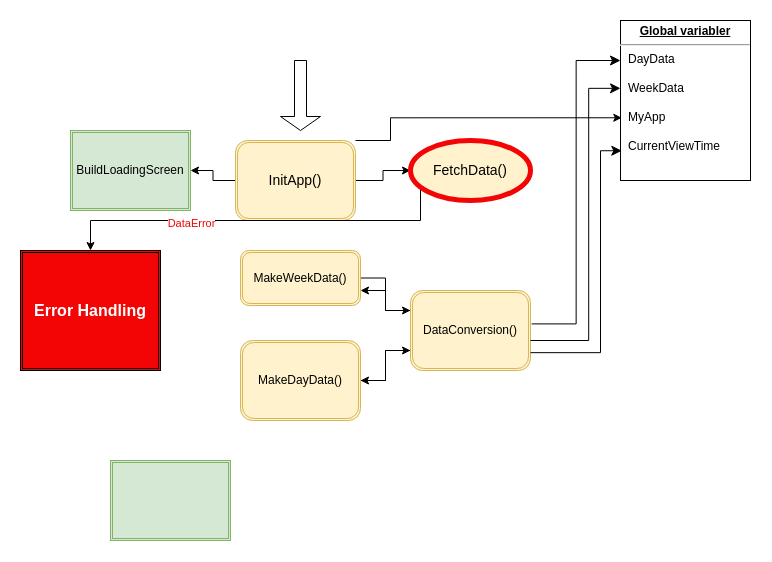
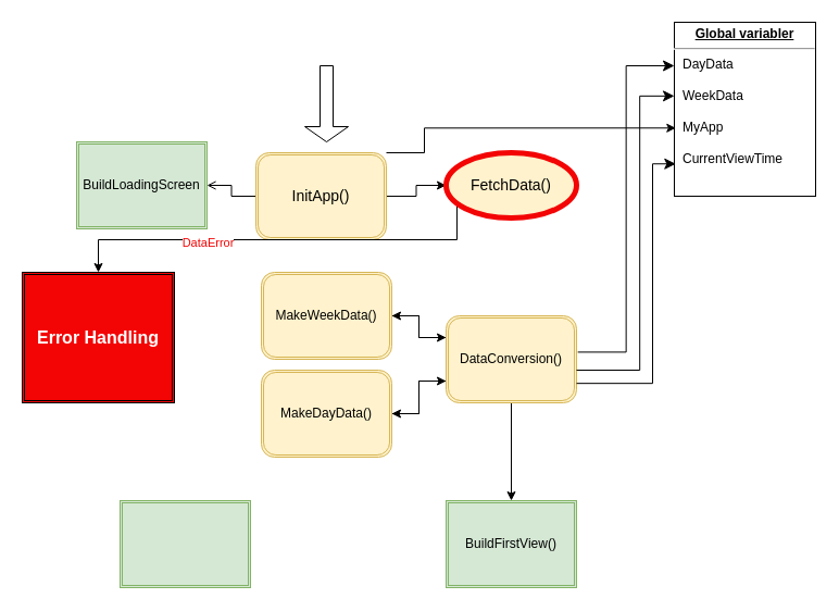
  <mxCell id="0" />
  <mxCell id="1" parent="0" />
  <mxCell id="2" style="edgeStyle=orthogonalEdgeStyle;rounded=0;orthogonalLoop=1;jettySize=auto;html=1;" edge="1" parent="1" source="5" target="23"><mxGeometry relative="1" as="geometry" /></mxCell>
- <mxCell id="3" style="edgeStyle=orthogonalEdgeStyle;rounded=0;orthogonalLoop=1;jettySize=auto;html=1;entryX=1;entryY=0.5;entryDx=0;entryDy=0;" edge="1" parent="1" source="5" target="6"><mxGeometry relative="1" as="geometry" /></mxCell>
+ <mxCell id="3" style="edgeStyle=orthogonalEdgeStyle;rounded=0;orthogonalLoop=1;jettySize=auto;html=1;entryX=1;entryY=0.5;entryDx=0;entryDy=0;endArrow=open;" edge="1" parent="1" source="5" target="6"><mxGeometry relative="1" as="geometry" /></mxCell>
  <mxCell id="4" style="edgeStyle=orthogonalEdgeStyle;rounded=0;orthogonalLoop=1;jettySize=auto;html=1;entryX=0.01;entryY=0.608;entryDx=0;entryDy=0;entryPerimeter=0;" edge="1" parent="1" source="5" target="26"><mxGeometry relative="1" as="geometry"><Array as="points"><mxPoint x="390" y="140" /><mxPoint x="390" y="117" /></Array></mxGeometry></mxCell>
  <mxCell id="5" value="&lt;font style=&quot;font-size: 14px;&quot;&gt;InitApp()&lt;/font&gt;" style="shape=ext;double=1;rounded=1;whiteSpace=wrap;html=1;fillColor=#fff2cc;strokeColor=#d6b656;" vertex="1" parent="1"><mxGeometry x="235" y="140" width="120" height="80" as="geometry" /></mxCell>
  <mxCell id="6" value="BuildLoadingScreen" style="shape=ext;double=1;rounded=0;whiteSpace=wrap;html=1;fillColor=#d5e8d4;strokeColor=#82b366;" vertex="1" parent="1"><mxGeometry x="70" y="130" width="120" height="80" as="geometry" /></mxCell>
  <mxCell id="7" style="edgeStyle=orthogonalEdgeStyle;rounded=0;orthogonalLoop=1;jettySize=auto;html=1;entryX=0;entryY=0.25;entryDx=0;entryDy=0;" edge="1" parent="1" source="8" target="12"><mxGeometry relative="1" as="geometry" /></mxCell>
- <mxCell id="8" value="MakeWeekData()" style="shape=ext;double=1;rounded=1;whiteSpace=wrap;html=1;fillColor=#fff2cc;strokeColor=#d6b656;" vertex="1" parent="1"><mxGeometry x="240" y="250" width="120" height="55" as="geometry" /></mxCell>
+ <mxCell id="8" value="MakeWeekData()" style="shape=ext;double=1;rounded=1;whiteSpace=wrap;html=1;fillColor=#fff2cc;strokeColor=#d6b656;" vertex="1" parent="1"><mxGeometry x="240" y="250" width="120" height="80" as="geometry" /></mxCell>
  <mxCell id="9" style="edgeStyle=orthogonalEdgeStyle;rounded=0;orthogonalLoop=1;jettySize=auto;html=1;entryX=1;entryY=0.5;entryDx=0;entryDy=0;" edge="1" parent="1" source="12" target="14"><mxGeometry relative="1" as="geometry"><Array as="points"><mxPoint x="385" y="350" /><mxPoint x="385" y="380" /></Array></mxGeometry></mxCell>
  <mxCell id="10" style="edgeStyle=orthogonalEdgeStyle;rounded=0;orthogonalLoop=1;jettySize=auto;html=1;" edge="1" parent="1" source="12" target="8"><mxGeometry relative="1" as="geometry"><Array as="points"><mxPoint x="385" y="310" /><mxPoint x="385" y="290" /></Array></mxGeometry></mxCell>
+ <mxCell id="11" style="edgeStyle=orthogonalEdgeStyle;rounded=0;orthogonalLoop=1;jettySize=auto;html=1;" edge="1" parent="1" source="12" target="18"><mxGeometry relative="1" as="geometry" /></mxCell>
  <mxCell id="12" value="DataConversion()" style="shape=ext;double=1;rounded=1;whiteSpace=wrap;html=1;fillColor=#fff2cc;strokeColor=#d6b656;" vertex="1" parent="1"><mxGeometry x="410" y="290" width="120" height="80" as="geometry" /></mxCell>
  <mxCell id="13" style="edgeStyle=orthogonalEdgeStyle;rounded=0;orthogonalLoop=1;jettySize=auto;html=1;entryX=0;entryY=0.75;entryDx=0;entryDy=0;" edge="1" parent="1" source="14" target="12"><mxGeometry relative="1" as="geometry" /></mxCell>
  <mxCell id="14" value="MakeDayData()" style="shape=ext;double=1;rounded=1;whiteSpace=wrap;html=1;fillColor=#fff2cc;strokeColor=#d6b656;" vertex="1" parent="1"><mxGeometry x="240" y="340" width="120" height="80" as="geometry" /></mxCell>
  <mxCell id="15" value="" style="edgeStyle=elbowEdgeStyle;elbow=horizontal;endArrow=classic;html=1;curved=0;rounded=0;endSize=8;startSize=8;exitX=1.015;exitY=0.385;exitDx=0;exitDy=0;exitPerimeter=0;entryX=0;entryY=0.424;entryDx=0;entryDy=0;entryPerimeter=0;" edge="1" parent="1" target="26"><mxGeometry width="50" height="50" relative="1" as="geometry"><mxPoint x="530" y="340" as="sourcePoint" /><mxPoint x="620.5" y="78.72" as="targetPoint" /><Array as="points"><mxPoint x="588.2" y="219.2" /></Array></mxGeometry></mxCell>
  <mxCell id="16" value="" style="edgeStyle=elbowEdgeStyle;elbow=horizontal;endArrow=classic;html=1;curved=0;rounded=0;endSize=8;startSize=8;exitX=1;exitY=0.25;exitDx=0;exitDy=0;" edge="1" parent="1" source="26"><mxGeometry width="50" height="50" relative="1" as="geometry"><mxPoint x="553" y="308" as="sourcePoint" /><mxPoint x="620" y="99" as="targetPoint" /><Array as="points" /></mxGeometry></mxCell>
  <mxCell id="17" value="" style="edgeStyle=elbowEdgeStyle;elbow=horizontal;endArrow=classic;html=1;curved=0;rounded=0;endSize=8;startSize=8;exitX=1;exitY=0.75;exitDx=0;exitDy=0;entryX=0.01;entryY=0.814;entryDx=0;entryDy=0;entryPerimeter=0;" edge="1" parent="1" target="26"><mxGeometry width="50" height="50" relative="1" as="geometry"><mxPoint x="530" y="352.16" as="sourcePoint" /><mxPoint x="620" y="150" as="targetPoint" /><Array as="points"><mxPoint x="600" y="242.16" /></Array></mxGeometry></mxCell>
+ <mxCell id="18" value="BuildFirstView()" style="shape=ext;double=1;rounded=0;whiteSpace=wrap;html=1;fillColor=#d5e8d4;strokeColor=#82b366;" vertex="1" parent="1"><mxGeometry x="410" y="460" width="120" height="80" as="geometry" /></mxCell>
  <mxCell id="19" value="" style="shape=ext;double=1;rounded=0;whiteSpace=wrap;html=1;fillColor=#d5e8d4;strokeColor=#82b366;" vertex="1" parent="1"><mxGeometry x="110" y="460" width="120" height="80" as="geometry" /></mxCell>
  <mxCell id="20" value="&lt;font color=&quot;#ffffff&quot;&gt;&lt;b&gt;&lt;font style=&quot;font-size: 16px;&quot;&gt;Error Handling&lt;/font&gt;&lt;/b&gt;&lt;/font&gt;" style="shape=ext;double=1;rounded=0;whiteSpace=wrap;html=1;fillColor=#f30505;" vertex="1" parent="1"><mxGeometry x="20" y="250" width="140" height="120" as="geometry" /></mxCell>
  <mxCell id="21" style="edgeStyle=orthogonalEdgeStyle;rounded=0;orthogonalLoop=1;jettySize=auto;html=1;" edge="1" parent="1" source="23" target="20"><mxGeometry relative="1" as="geometry"><Array as="points"><mxPoint x="420" y="220" /><mxPoint x="90" y="220" /></Array></mxGeometry></mxCell>
  <mxCell id="22" value="&lt;font color=&quot;#f30505&quot;&gt;DataError&lt;/font&gt;" style="edgeLabel;html=1;align=center;verticalAlign=middle;resizable=0;points=[];" vertex="1" connectable="0" parent="21"><mxGeometry x="0.338" y="2" relative="1" as="geometry"><mxPoint as="offset" /></mxGeometry></mxCell>
  <mxCell id="23" value="&lt;font style=&quot;font-size: 14px;&quot;&gt;FetchData()&lt;/font&gt;" style="ellipse;whiteSpace=wrap;html=1;fillColor=#fff2cc;strokeColor=#F30505;strokeWidth=5;" vertex="1" parent="1"><mxGeometry x="410" y="140" width="120" height="60" as="geometry" /></mxCell>
  <mxCell id="24" value="" style="shape=singleArrow;direction=south;whiteSpace=wrap;html=1;" vertex="1" parent="1"><mxGeometry x="280" y="60" width="40" height="70" as="geometry" /></mxCell>
  <mxCell id="25" value="" style="edgeStyle=elbowEdgeStyle;elbow=horizontal;endArrow=classic;html=1;curved=0;rounded=0;endSize=8;startSize=8;exitX=1;exitY=0.25;exitDx=0;exitDy=0;entryX=-0.005;entryY=0.07;entryDx=0;entryDy=0;entryPerimeter=0;" edge="1" parent="1"><mxGeometry width="50" height="50" relative="1" as="geometry"><mxPoint x="531.15" y="323.4" as="sourcePoint" /><mxPoint x="620" y="60" as="targetPoint" /><Array as="points"><mxPoint x="575.65" y="301.4" /></Array></mxGeometry></mxCell>
  <mxCell id="26" value="&lt;p style=&quot;margin:0px;margin-top:4px;text-align:center;text-decoration:underline;&quot;&gt;&lt;b&gt;Global variabler&lt;br&gt;&lt;/b&gt;&lt;/p&gt;&lt;hr&gt;&lt;p style=&quot;margin:0px;margin-left:8px;&quot;&gt;DayData&lt;/p&gt;&lt;p style=&quot;margin:0px;margin-left:8px;&quot;&gt;&lt;br&gt;&lt;/p&gt;&lt;p style=&quot;margin:0px;margin-left:8px;&quot;&gt;WeekData&lt;/p&gt;&lt;p style=&quot;margin:0px;margin-left:8px;&quot;&gt;&lt;br&gt;&lt;/p&gt;&lt;p style=&quot;margin:0px;margin-left:8px;&quot;&gt;MyApp&lt;/p&gt;&lt;p style=&quot;margin:0px;margin-left:8px;&quot;&gt;&lt;br&gt;&lt;/p&gt;&lt;p style=&quot;margin:0px;margin-left:8px;&quot;&gt;CurrentViewTime&lt;br&gt;&lt;/p&gt;&lt;p style=&quot;margin:0px;margin-left:8px;&quot;&gt;&lt;br&gt;&lt;/p&gt;&lt;p style=&quot;margin:0px;margin-left:8px;&quot;&gt;&lt;br&gt;&lt;/p&gt;&lt;p style=&quot;margin:0px;margin-left:8px;&quot;&gt;&lt;br&gt;&lt;/p&gt;&lt;p style=&quot;margin:0px;margin-left:8px;&quot;&gt;&lt;br&gt;&lt;/p&gt;" style="verticalAlign=top;align=left;overflow=fill;fontSize=12;fontFamily=Helvetica;html=1;whiteSpace=wrap;" vertex="1" parent="1"><mxGeometry x="620" y="20" width="130" height="160" as="geometry" /></mxCell>
  <mxCell id="27" style="edgeStyle=orthogonalEdgeStyle;rounded=0;orthogonalLoop=1;jettySize=auto;html=1;exitX=0.5;exitY=1;exitDx=0;exitDy=0;" edge="1" parent="1" source="26" target="26"><mxGeometry relative="1" as="geometry" /></mxCell>
